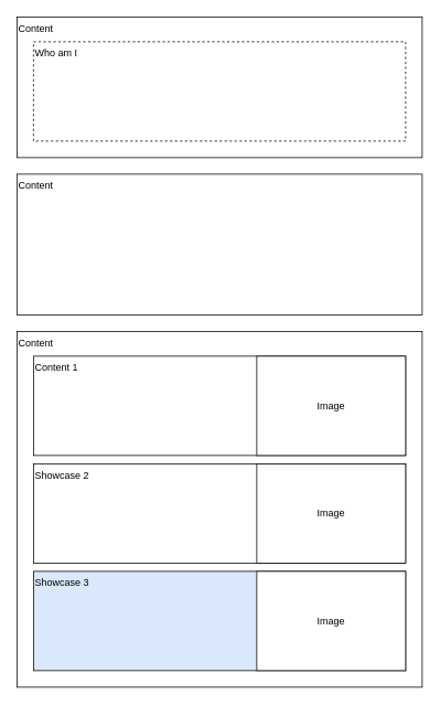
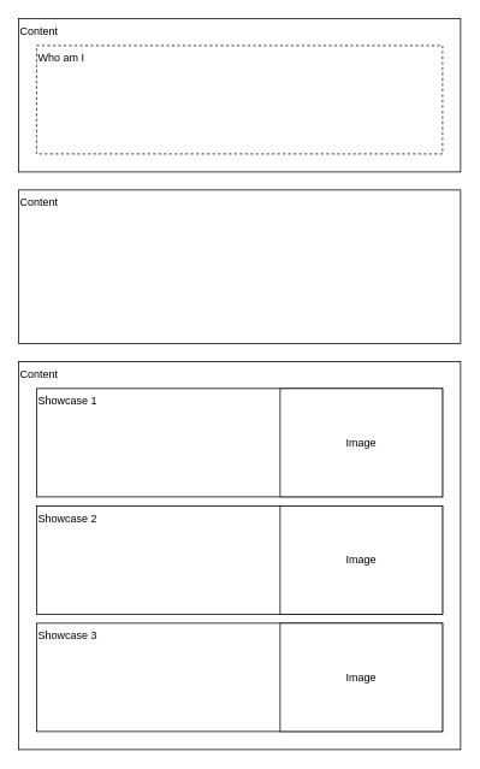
  <mxCell id="0" />
  <mxCell id="1" parent="0" />
  <mxCell id="2" value="Content" style="rounded=0;whiteSpace=wrap;html=1;align=left;verticalAlign=top;spacing=2;" parent="1" vertex="1"><mxGeometry width="490" height="170" as="geometry" x="20" y="20" /></mxCell>
  <mxCell id="3" value="Who am I" style="rounded=0;whiteSpace=wrap;html=1;align=left;verticalAlign=top;dashed=1;" parent="1" vertex="1"><mxGeometry x="40" y="50" width="450" height="120" as="geometry" /></mxCell>
  <mxCell id="4" value="Content" style="rounded=0;whiteSpace=wrap;html=1;align=left;verticalAlign=top;spacing=2;" parent="1" vertex="1"><mxGeometry y="210" width="490" height="170" as="geometry" x="20" /></mxCell>
  <mxCell id="5" value="Content" style="rounded=0;whiteSpace=wrap;html=1;align=left;verticalAlign=top;spacing=2;" vertex="1" parent="1"><mxGeometry y="400" width="490" height="430" as="geometry" x="20" /></mxCell>
- <mxCell id="6" value="Content 1" style="rounded=0;whiteSpace=wrap;html=1;align=left;verticalAlign=top;" vertex="1" parent="1"><mxGeometry x="40" y="430" width="450" height="120" as="geometry" /></mxCell>
+ <mxCell id="6" value="Showcase 1" style="rounded=0;whiteSpace=wrap;html=1;align=left;verticalAlign=top;" vertex="1" parent="1"><mxGeometry x="40" y="430" width="450" height="120" as="geometry" /></mxCell>
  <mxCell id="7" value="Showcase 2" style="rounded=0;whiteSpace=wrap;html=1;align=left;verticalAlign=top;" vertex="1" parent="1"><mxGeometry x="40" y="560" width="450" height="120" as="geometry" /></mxCell>
- <mxCell id="8" value="Showcase 3" style="rounded=0;whiteSpace=wrap;html=1;align=left;verticalAlign=top;fillColor=#dae8fc;" vertex="1" parent="1"><mxGeometry x="40" y="690" width="450" height="120" as="geometry" /></mxCell>
+ <mxCell id="8" value="Showcase 3" style="rounded=0;whiteSpace=wrap;html=1;align=left;verticalAlign=top;" vertex="1" parent="1"><mxGeometry x="40" y="690" width="450" height="120" as="geometry" /></mxCell>
  <mxCell id="9" value="Image" style="rounded=0;whiteSpace=wrap;html=1;" vertex="1" parent="1"><mxGeometry x="310" y="430" width="180" height="120" as="geometry" /></mxCell>
  <mxCell id="10" value="Image" style="rounded=0;whiteSpace=wrap;html=1;" vertex="1" parent="1"><mxGeometry x="310" y="560" width="180" height="120" as="geometry" /></mxCell>
  <mxCell id="11" value="Image" style="rounded=0;whiteSpace=wrap;html=1;" vertex="1" parent="1"><mxGeometry x="310" y="690" width="180" height="120" as="geometry" /></mxCell>
